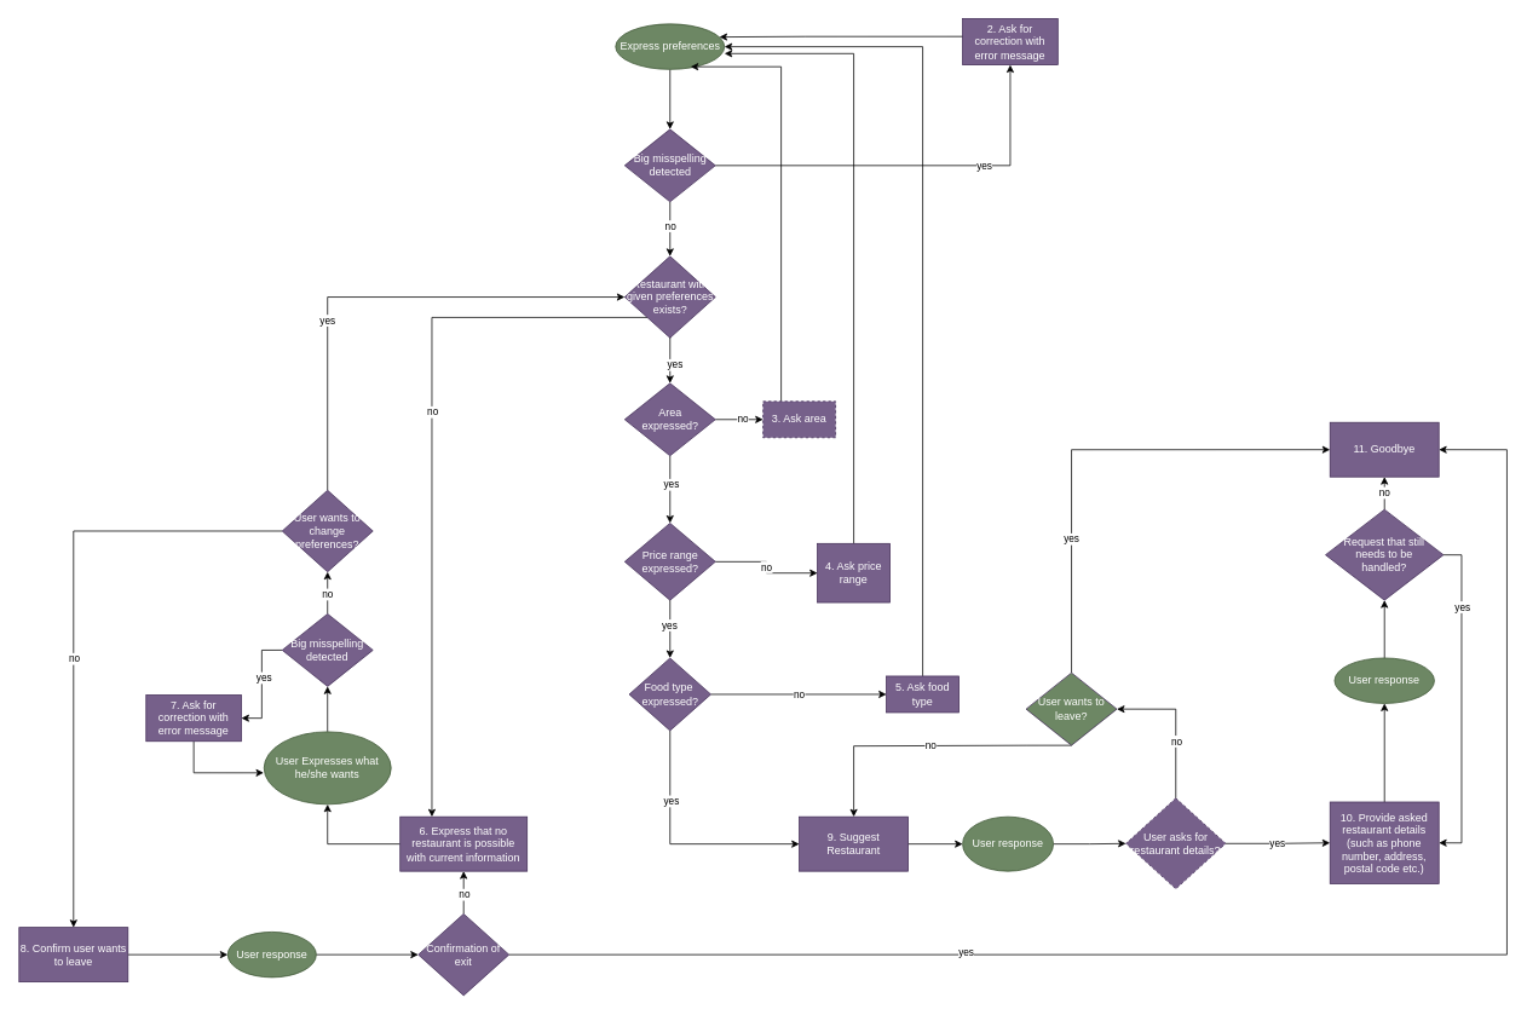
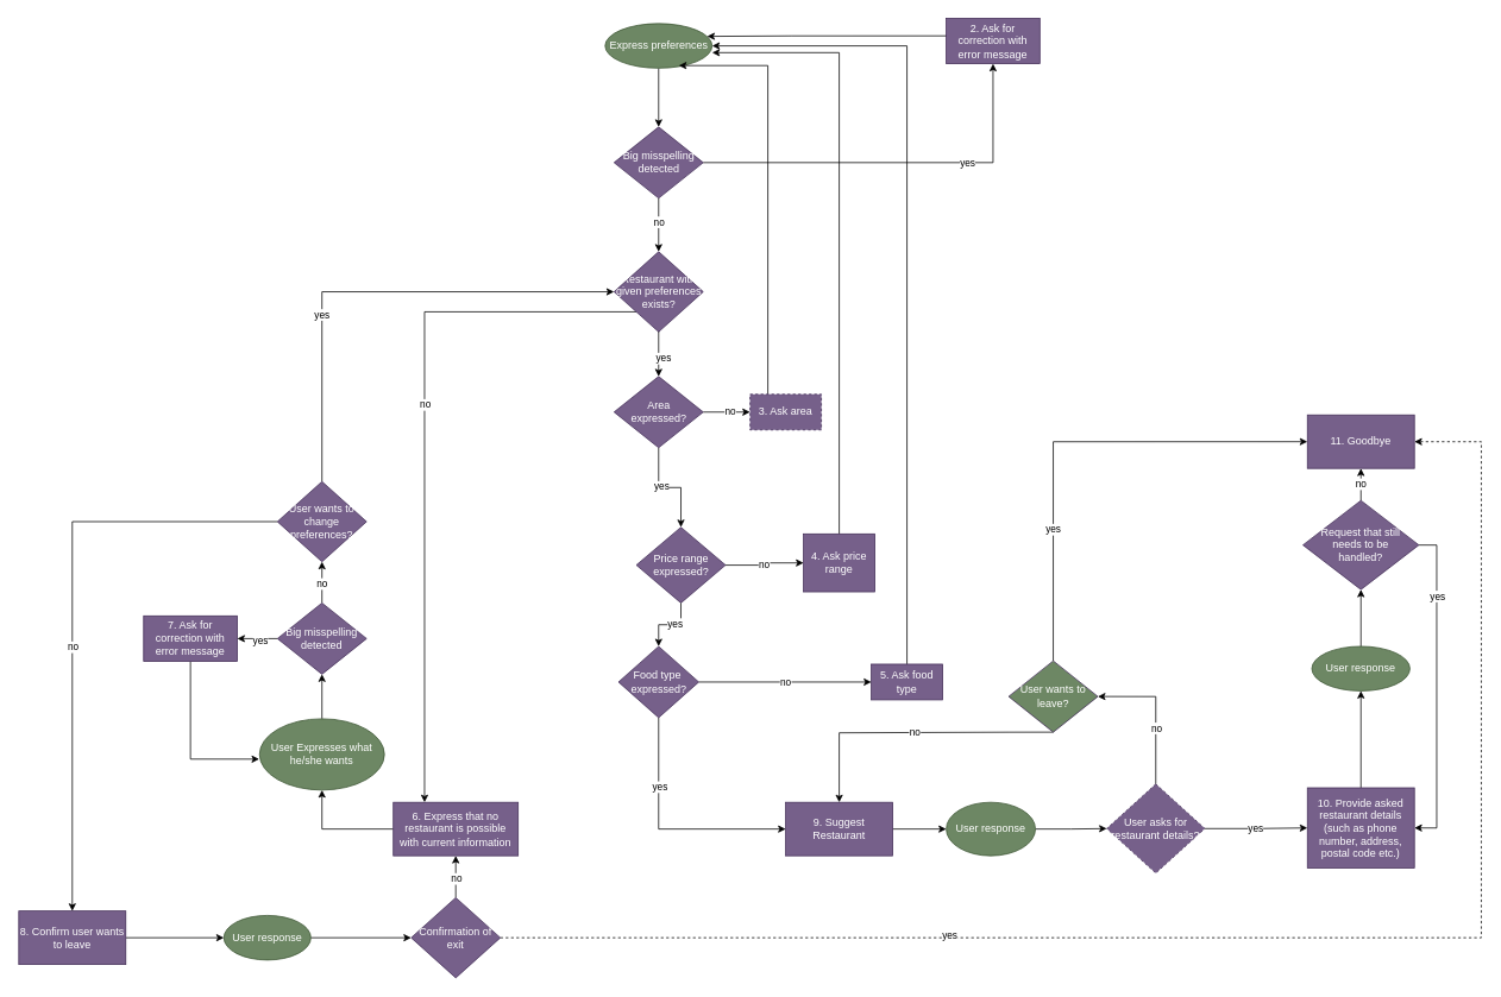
  <mxCell id="0" />
  <mxCell id="1" parent="0" />
  <mxCell id="2" style="edgeStyle=orthogonalEdgeStyle;rounded=0;orthogonalLoop=1;jettySize=auto;html=1;" parent="1" source="3" target="24" edge="1"><mxGeometry relative="1" as="geometry" /></mxCell>
  <mxCell id="3" value="9. Suggest&lt;br&gt;Restaurant" style="rounded=0;whiteSpace=wrap;html=1;fillColor=#76608a;fontColor=#ffffff;strokeColor=#432D57;" parent="1" vertex="1"><mxGeometry x="880" y="900" width="120" height="60" as="geometry" /></mxCell>
  <mxCell id="4" style="edgeStyle=orthogonalEdgeStyle;rounded=0;orthogonalLoop=1;jettySize=auto;html=1;exitX=0.5;exitY=1;exitDx=0;exitDy=0;entryX=0.5;entryY=0;entryDx=0;entryDy=0;" parent="1" source="5" target="68" edge="1"><mxGeometry relative="1" as="geometry" /></mxCell>
  <mxCell id="5" value="Express preferences" style="ellipse;whiteSpace=wrap;html=1;fillColor=#6d8764;fontColor=#ffffff;strokeColor=#3A5431;" parent="1" vertex="1"><mxGeometry x="677.5" y="26" width="120" height="50" as="geometry" /></mxCell>
  <mxCell id="6" style="edgeStyle=orthogonalEdgeStyle;rounded=0;orthogonalLoop=1;jettySize=auto;html=1;exitX=0.5;exitY=1;exitDx=0;exitDy=0;entryX=0.5;entryY=0;entryDx=0;entryDy=0;" parent="1" source="10" target="12" edge="1"><mxGeometry relative="1" as="geometry"><mxPoint x="737.5" y="454" as="targetPoint" /></mxGeometry></mxCell>
  <mxCell id="7" value="yes" style="edgeLabel;html=1;align=center;verticalAlign=middle;resizable=0;points=[];" parent="6" vertex="1" connectable="0"><mxGeometry x="-0.163" y="1" relative="1" as="geometry"><mxPoint as="offset" /></mxGeometry></mxCell>
  <mxCell id="8" style="edgeStyle=orthogonalEdgeStyle;rounded=0;orthogonalLoop=1;jettySize=auto;html=1;exitX=1;exitY=0.5;exitDx=0;exitDy=0;entryX=0;entryY=0.5;entryDx=0;entryDy=0;" parent="1" source="10" target="18" edge="1"><mxGeometry relative="1" as="geometry" /></mxCell>
  <mxCell id="9" value="no" style="edgeLabel;html=1;align=center;verticalAlign=middle;resizable=0;points=[];" parent="8" vertex="1" connectable="0"><mxGeometry x="0.092" y="1" relative="1" as="geometry"><mxPoint x="1" as="offset" /></mxGeometry></mxCell>
  <mxCell id="10" value="Area&lt;br&gt;expressed?" style="rhombus;whiteSpace=wrap;html=1;fillColor=#76608a;fontColor=#ffffff;strokeColor=#432D57;" parent="1" vertex="1"><mxGeometry x="687.5" y="422" width="100" height="80" as="geometry" /></mxCell>
  <mxCell id="11" value="no" style="edgeStyle=orthogonalEdgeStyle;rounded=0;orthogonalLoop=1;jettySize=auto;html=1;" parent="1" source="12" target="20" edge="1"><mxGeometry relative="1" as="geometry" /></mxCell>
- <mxCell id="12" value="Price range&lt;br&gt;expressed?" style="rhombus;whiteSpace=wrap;html=1;fillColor=#76608a;fontColor=#ffffff;strokeColor=#432D57;" parent="1" vertex="1"><mxGeometry x="687.5" y="576.25" width="100" height="85" as="geometry" /></mxCell>
+ <mxCell id="12" value="Price range&lt;br&gt;expressed?" style="rhombus;whiteSpace=wrap;html=1;fillColor=#76608a;fontColor=#ffffff;strokeColor=#432D57;" parent="1" vertex="1"><mxGeometry x="712.5" y="591.25" width="100" height="85" as="geometry" /></mxCell>
  <mxCell id="13" value="no" style="edgeStyle=orthogonalEdgeStyle;rounded=0;orthogonalLoop=1;jettySize=auto;html=1;" parent="1" source="16" target="22" edge="1"><mxGeometry relative="1" as="geometry" /></mxCell>
  <mxCell id="14" style="edgeStyle=orthogonalEdgeStyle;rounded=0;orthogonalLoop=1;jettySize=auto;html=1;exitX=0.5;exitY=1;exitDx=0;exitDy=0;entryX=0;entryY=0.5;entryDx=0;entryDy=0;" parent="1" source="16" target="3" edge="1"><mxGeometry relative="1" as="geometry" /></mxCell>
  <mxCell id="15" value="yes" style="edgeLabel;html=1;align=center;verticalAlign=middle;resizable=0;points=[];" parent="14" vertex="1" connectable="0"><mxGeometry x="-0.423" y="1" relative="1" as="geometry"><mxPoint as="offset" /></mxGeometry></mxCell>
  <mxCell id="16" value="Food type&amp;nbsp;&lt;br&gt;expressed?" style="rhombus;whiteSpace=wrap;html=1;fillColor=#76608a;fontColor=#ffffff;strokeColor=#432D57;" parent="1" vertex="1"><mxGeometry x="692.5" y="725" width="90" height="80" as="geometry" /></mxCell>
  <mxCell id="17" style="edgeStyle=orthogonalEdgeStyle;rounded=0;orthogonalLoop=1;jettySize=auto;html=1;exitX=0.25;exitY=0;exitDx=0;exitDy=0;entryX=0.689;entryY=0.942;entryDx=0;entryDy=0;entryPerimeter=0;" parent="1" source="18" target="5" edge="1"><mxGeometry relative="1" as="geometry"><Array as="points"><mxPoint x="860" y="73" /></Array></mxGeometry></mxCell>
  <mxCell id="18" value="3. Ask area" style="rounded=0;whiteSpace=wrap;html=1;fillColor=#76608a;fontColor=#ffffff;strokeColor=#432D57;dashed=1;" parent="1" vertex="1"><mxGeometry x="840" y="442" width="80" height="40" as="geometry" /></mxCell>
  <mxCell id="19" style="edgeStyle=orthogonalEdgeStyle;rounded=0;orthogonalLoop=1;jettySize=auto;html=1;exitX=0.5;exitY=0;exitDx=0;exitDy=0;entryX=1;entryY=0.652;entryDx=0;entryDy=0;entryPerimeter=0;" parent="1" source="20" target="5" edge="1"><mxGeometry relative="1" as="geometry"><mxPoint x="940" y="122" as="targetPoint" /></mxGeometry></mxCell>
  <mxCell id="20" value="4. Ask price range" style="rounded=0;whiteSpace=wrap;html=1;fillColor=#76608a;fontColor=#ffffff;strokeColor=#432D57;" parent="1" vertex="1"><mxGeometry x="900" y="598.75" width="80" height="65" as="geometry" /></mxCell>
  <mxCell id="21" style="edgeStyle=orthogonalEdgeStyle;rounded=0;orthogonalLoop=1;jettySize=auto;html=1;exitX=0.5;exitY=0;exitDx=0;exitDy=0;entryX=1;entryY=0.5;entryDx=0;entryDy=0;" parent="1" source="22" target="5" edge="1"><mxGeometry relative="1" as="geometry" /></mxCell>
  <mxCell id="22" value="5. Ask food type" style="rounded=0;whiteSpace=wrap;html=1;fillColor=#76608a;fontColor=#ffffff;strokeColor=#432D57;" parent="1" vertex="1"><mxGeometry x="976" y="745" width="80" height="40" as="geometry" /></mxCell>
  <mxCell id="23" style="edgeStyle=orthogonalEdgeStyle;rounded=0;orthogonalLoop=1;jettySize=auto;html=1;exitX=1;exitY=0.5;exitDx=0;exitDy=0;entryX=0;entryY=0.5;entryDx=0;entryDy=0;" parent="1" source="24" target="28" edge="1"><mxGeometry relative="1" as="geometry" /></mxCell>
  <mxCell id="24" value="User response" style="ellipse;whiteSpace=wrap;html=1;fillColor=#6d8764;fontColor=#ffffff;strokeColor=#3A5431;" parent="1" vertex="1"><mxGeometry x="1060" y="900" width="100" height="60" as="geometry" /></mxCell>
  <mxCell id="25" value="yes" style="edgeStyle=orthogonalEdgeStyle;rounded=0;orthogonalLoop=1;jettySize=auto;html=1;entryX=0;entryY=0.5;entryDx=0;entryDy=0;" parent="1" source="28" target="35" edge="1"><mxGeometry relative="1" as="geometry" /></mxCell>
  <mxCell id="26" style="edgeStyle=orthogonalEdgeStyle;rounded=0;orthogonalLoop=1;jettySize=auto;html=1;exitX=0.5;exitY=0;exitDx=0;exitDy=0;entryX=1;entryY=0.5;entryDx=0;entryDy=0;" parent="1" source="28" target="82" edge="1"><mxGeometry relative="1" as="geometry" /></mxCell>
  <mxCell id="27" value="no" style="edgeLabel;html=1;align=center;verticalAlign=middle;resizable=0;points=[];" parent="26" vertex="1" connectable="0"><mxGeometry x="-0.229" relative="1" as="geometry"><mxPoint as="offset" /></mxGeometry></mxCell>
  <mxCell id="28" value="User asks for restaurant details?" style="rhombus;whiteSpace=wrap;html=1;fillColor=#76608a;fontColor=#ffffff;strokeColor=#432D57;dashed=1;" parent="1" vertex="1"><mxGeometry x="1240" y="879.5" width="110" height="100" as="geometry" /></mxCell>
  <mxCell id="29" value="" style="edgeStyle=orthogonalEdgeStyle;rounded=0;orthogonalLoop=1;jettySize=auto;html=1;" parent="1" source="30" target="32" edge="1"><mxGeometry relative="1" as="geometry" /></mxCell>
  <mxCell id="30" value="6. Express that no restaurant is possible with current information" style="rounded=0;whiteSpace=wrap;html=1;fillColor=#76608a;fontColor=#ffffff;strokeColor=#432D57;" parent="1" vertex="1"><mxGeometry x="440" y="900" width="140" height="60" as="geometry" /></mxCell>
  <mxCell id="31" style="edgeStyle=orthogonalEdgeStyle;rounded=0;orthogonalLoop=1;jettySize=auto;html=1;exitX=0.5;exitY=0;exitDx=0;exitDy=0;entryX=0.5;entryY=1;entryDx=0;entryDy=0;" parent="1" source="32" target="75" edge="1"><mxGeometry relative="1" as="geometry" /></mxCell>
  <mxCell id="32" value="User Expresses what he/she wants" style="ellipse;whiteSpace=wrap;html=1;fillColor=#6d8764;fontColor=#ffffff;strokeColor=#3A5431;" parent="1" vertex="1"><mxGeometry x="290" y="806.25" width="140" height="80" as="geometry" /></mxCell>
  <mxCell id="33" value="11. Goodbye" style="rounded=0;whiteSpace=wrap;html=1;fillColor=#76608a;fontColor=#ffffff;strokeColor=#432D57;" parent="1" vertex="1"><mxGeometry x="1465" y="465.25" width="120" height="60" as="geometry" /></mxCell>
  <mxCell id="34" value="" style="edgeStyle=orthogonalEdgeStyle;rounded=0;orthogonalLoop=1;jettySize=auto;html=1;" parent="1" source="35" target="37" edge="1"><mxGeometry relative="1" as="geometry" /></mxCell>
  <mxCell id="35" value="10. Provide asked restaurant details (such as phone number, address, postal code etc.)" style="rounded=0;whiteSpace=wrap;html=1;fillColor=#76608a;fontColor=#ffffff;strokeColor=#432D57;" parent="1" vertex="1"><mxGeometry x="1465" y="883.75" width="120" height="90" as="geometry" /></mxCell>
  <mxCell id="36" style="edgeStyle=orthogonalEdgeStyle;rounded=0;orthogonalLoop=1;jettySize=auto;html=1;exitX=0.5;exitY=0;exitDx=0;exitDy=0;entryX=0.5;entryY=1;entryDx=0;entryDy=0;" parent="1" source="37" target="41" edge="1"><mxGeometry relative="1" as="geometry"><mxPoint x="1525" y="770.75" as="targetPoint" /></mxGeometry></mxCell>
  <mxCell id="37" value="User response" style="ellipse;whiteSpace=wrap;html=1;fillColor=#6d8764;fontColor=#ffffff;strokeColor=#3A5431;" parent="1" vertex="1"><mxGeometry x="1470" y="725" width="110" height="50" as="geometry" /></mxCell>
  <mxCell id="38" value="no" style="edgeStyle=orthogonalEdgeStyle;rounded=0;orthogonalLoop=1;jettySize=auto;html=1;" parent="1" source="41" target="33" edge="1"><mxGeometry relative="1" as="geometry" /></mxCell>
  <mxCell id="39" style="edgeStyle=orthogonalEdgeStyle;rounded=0;orthogonalLoop=1;jettySize=auto;html=1;exitX=1;exitY=0.5;exitDx=0;exitDy=0;entryX=1;entryY=0.5;entryDx=0;entryDy=0;" parent="1" source="41" target="35" edge="1"><mxGeometry relative="1" as="geometry" /></mxCell>
  <mxCell id="40" value="yes" style="edgeLabel;html=1;align=center;verticalAlign=middle;resizable=0;points=[];" parent="39" vertex="1" connectable="0"><mxGeometry x="-0.577" relative="1" as="geometry"><mxPoint as="offset" /></mxGeometry></mxCell>
  <mxCell id="41" value="Request that still &lt;br&gt;needs to be &lt;br&gt;handled?" style="rhombus;whiteSpace=wrap;html=1;fillColor=#76608a;fontColor=#ffffff;strokeColor=#432D57;" parent="1" vertex="1"><mxGeometry x="1460" y="561.25" width="130" height="100" as="geometry" /></mxCell>
  <mxCell id="42" style="edgeStyle=orthogonalEdgeStyle;rounded=0;orthogonalLoop=1;jettySize=auto;html=1;" parent="1" source="12" target="16" edge="1"><mxGeometry relative="1" as="geometry"><mxPoint x="730" y="552" as="sourcePoint" /><mxPoint x="739" y="695" as="targetPoint" /><Array as="points" /></mxGeometry></mxCell>
  <mxCell id="43" value="yes" style="edgeLabel;html=1;align=center;verticalAlign=middle;resizable=0;points=[];" parent="42" vertex="1" connectable="0"><mxGeometry x="-0.156" y="-1" relative="1" as="geometry"><mxPoint as="offset" /></mxGeometry></mxCell>
  <mxCell id="44" style="edgeStyle=orthogonalEdgeStyle;rounded=0;orthogonalLoop=1;jettySize=auto;html=1;exitX=0.5;exitY=0;exitDx=0;exitDy=0;entryX=0;entryY=0.5;entryDx=0;entryDy=0;" parent="1" source="48" target="54" edge="1"><mxGeometry relative="1" as="geometry" /></mxCell>
  <mxCell id="45" value="yes" style="edgeLabel;html=1;align=center;verticalAlign=middle;resizable=0;points=[];" parent="44" vertex="1" connectable="0"><mxGeometry x="-0.301" y="1" relative="1" as="geometry"><mxPoint y="1" as="offset" /></mxGeometry></mxCell>
  <mxCell id="46" style="edgeStyle=orthogonalEdgeStyle;rounded=0;orthogonalLoop=1;jettySize=auto;html=1;exitX=0;exitY=0.5;exitDx=0;exitDy=0;entryX=0.5;entryY=0;entryDx=0;entryDy=0;" parent="1" source="48" target="61" edge="1"><mxGeometry relative="1" as="geometry" /></mxCell>
  <mxCell id="47" value="no" style="edgeLabel;html=1;align=center;verticalAlign=middle;resizable=0;points=[];" parent="46" vertex="1" connectable="0"><mxGeometry x="0.108" relative="1" as="geometry"><mxPoint as="offset" /></mxGeometry></mxCell>
  <mxCell id="48" value="User wants to change preferences?" style="rhombus;whiteSpace=wrap;html=1;fillColor=#76608a;strokeColor=#432D57;fontColor=#ffffff;" parent="1" vertex="1"><mxGeometry x="310" y="540" width="100" height="90" as="geometry" /></mxCell>
  <mxCell id="49" style="edgeStyle=orthogonalEdgeStyle;rounded=0;orthogonalLoop=1;jettySize=auto;html=1;exitX=0.5;exitY=1;exitDx=0;exitDy=0;entryX=0.5;entryY=0;entryDx=0;entryDy=0;" parent="1" source="54" target="10" edge="1"><mxGeometry relative="1" as="geometry"><Array as="points"><mxPoint x="738" y="302" /><mxPoint x="738" y="302" /></Array></mxGeometry></mxCell>
  <mxCell id="50" value="yes" style="edgeLabel;html=1;align=center;verticalAlign=middle;resizable=0;points=[];" parent="49" vertex="1" connectable="0"><mxGeometry x="-0.372" y="1" relative="1" as="geometry"><mxPoint as="offset" /></mxGeometry></mxCell>
  <mxCell id="51" value="yes" style="edgeLabel;html=1;align=center;verticalAlign=middle;resizable=0;points=[];" parent="49" vertex="1" connectable="0"><mxGeometry x="0.765" y="5" relative="1" as="geometry"><mxPoint y="1" as="offset" /></mxGeometry></mxCell>
  <mxCell id="52" style="edgeStyle=orthogonalEdgeStyle;rounded=0;orthogonalLoop=1;jettySize=auto;html=1;exitX=0;exitY=1;exitDx=0;exitDy=0;entryX=0.25;entryY=0;entryDx=0;entryDy=0;" parent="1" source="54" target="30" edge="1"><mxGeometry relative="1" as="geometry" /></mxCell>
  <mxCell id="53" value="no" style="edgeLabel;html=1;align=center;verticalAlign=middle;resizable=0;points=[];" parent="52" vertex="1" connectable="0"><mxGeometry x="-0.137" relative="1" as="geometry"><mxPoint y="1" as="offset" /></mxGeometry></mxCell>
  <mxCell id="54" value="Restaurant with given preferences exists?" style="rhombus;whiteSpace=wrap;html=1;fillColor=#76608a;fontColor=#ffffff;strokeColor=#432D57;" parent="1" vertex="1"><mxGeometry x="687.5" y="282" width="100" height="90" as="geometry" /></mxCell>
  <mxCell id="55" style="edgeStyle=orthogonalEdgeStyle;rounded=0;orthogonalLoop=1;jettySize=auto;html=1;exitX=0.5;exitY=0;exitDx=0;exitDy=0;" parent="1" source="59" target="30" edge="1"><mxGeometry relative="1" as="geometry" /></mxCell>
  <mxCell id="56" value="no" style="edgeLabel;html=1;align=center;verticalAlign=middle;resizable=0;points=[];" parent="55" vertex="1" connectable="0"><mxGeometry x="-0.062" relative="1" as="geometry"><mxPoint as="offset" /></mxGeometry></mxCell>
- <mxCell id="57" style="edgeStyle=orthogonalEdgeStyle;rounded=0;orthogonalLoop=1;jettySize=auto;html=1;exitX=1;exitY=0.5;exitDx=0;exitDy=0;entryX=1;entryY=0.5;entryDx=0;entryDy=0;" parent="1" source="59" target="33" edge="1"><mxGeometry relative="1" as="geometry"><Array as="points"><mxPoint x="1660" y="1052" /><mxPoint x="1660" y="496" /></Array></mxGeometry></mxCell>
+ <mxCell id="57" style="edgeStyle=orthogonalEdgeStyle;rounded=0;orthogonalLoop=1;jettySize=auto;html=1;exitX=1;exitY=0.5;exitDx=0;exitDy=0;entryX=1;entryY=0.5;entryDx=0;entryDy=0;dashed=1;" parent="1" source="59" target="33" edge="1"><mxGeometry relative="1" as="geometry"><Array as="points"><mxPoint x="1660" y="1052" /><mxPoint x="1660" y="496" /></Array></mxGeometry></mxCell>
  <mxCell id="58" value="yes" style="edgeLabel;html=1;align=center;verticalAlign=middle;resizable=0;points=[];" parent="57" vertex="1" connectable="0"><mxGeometry x="-0.419" y="4" relative="1" as="geometry"><mxPoint as="offset" /></mxGeometry></mxCell>
  <mxCell id="59" value="Confirmation of exit" style="rhombus;whiteSpace=wrap;html=1;fillColor=#76608a;fontColor=#ffffff;strokeColor=#432D57;" parent="1" vertex="1"><mxGeometry x="460" y="1007" width="100" height="90" as="geometry" /></mxCell>
  <mxCell id="60" style="edgeStyle=orthogonalEdgeStyle;rounded=0;orthogonalLoop=1;jettySize=auto;html=1;exitX=1;exitY=0.5;exitDx=0;exitDy=0;" parent="1" source="61" target="63" edge="1"><mxGeometry relative="1" as="geometry" /></mxCell>
  <mxCell id="61" value="8. Confirm user wants to leave" style="rounded=0;whiteSpace=wrap;html=1;fillColor=#76608a;fontColor=#ffffff;strokeColor=#432D57;" parent="1" vertex="1"><mxGeometry x="20" y="1022" width="120" height="60" as="geometry" /></mxCell>
  <mxCell id="62" style="edgeStyle=orthogonalEdgeStyle;rounded=0;orthogonalLoop=1;jettySize=auto;html=1;exitX=1;exitY=0.5;exitDx=0;exitDy=0;entryX=0;entryY=0.5;entryDx=0;entryDy=0;" parent="1" source="63" target="59" edge="1"><mxGeometry relative="1" as="geometry"><mxPoint x="315" y="1052" as="targetPoint" /></mxGeometry></mxCell>
  <mxCell id="63" value="User response" style="ellipse;whiteSpace=wrap;html=1;fillColor=#6d8764;fontColor=#ffffff;strokeColor=#3A5431;" parent="1" vertex="1"><mxGeometry x="250" y="1027" width="97.5" height="50" as="geometry" /></mxCell>
  <mxCell id="64" style="edgeStyle=orthogonalEdgeStyle;rounded=0;orthogonalLoop=1;jettySize=auto;html=1;exitX=0.5;exitY=1;exitDx=0;exitDy=0;entryX=0.5;entryY=0;entryDx=0;entryDy=0;" parent="1" source="68" target="54" edge="1"><mxGeometry relative="1" as="geometry" /></mxCell>
  <mxCell id="65" value="no" style="edgeLabel;html=1;align=center;verticalAlign=middle;resizable=0;points=[];" parent="64" vertex="1" connectable="0"><mxGeometry x="-0.143" relative="1" as="geometry"><mxPoint as="offset" /></mxGeometry></mxCell>
  <mxCell id="66" style="edgeStyle=orthogonalEdgeStyle;rounded=0;orthogonalLoop=1;jettySize=auto;html=1;exitX=1;exitY=0.5;exitDx=0;exitDy=0;entryX=0.5;entryY=1;entryDx=0;entryDy=0;" parent="1" source="68" target="70" edge="1"><mxGeometry relative="1" as="geometry" /></mxCell>
  <mxCell id="67" value="yes" style="edgeLabel;html=1;align=center;verticalAlign=middle;resizable=0;points=[];" parent="66" vertex="1" connectable="0"><mxGeometry x="0.358" relative="1" as="geometry"><mxPoint as="offset" /></mxGeometry></mxCell>
  <mxCell id="68" value="Big misspelling detected" style="rhombus;whiteSpace=wrap;html=1;fillColor=#76608a;fontColor=#ffffff;strokeColor=#432D57;" parent="1" vertex="1"><mxGeometry x="687.5" y="142" width="100" height="80" as="geometry" /></mxCell>
  <mxCell id="69" style="edgeStyle=orthogonalEdgeStyle;rounded=0;orthogonalLoop=1;jettySize=auto;html=1;exitX=0;exitY=0.25;exitDx=0;exitDy=0;entryX=1;entryY=0;entryDx=0;entryDy=0;" parent="1" edge="1"><mxGeometry relative="1" as="geometry"><mxPoint x="1072" y="39.75" as="sourcePoint" /><mxPoint x="791.926" y="40.322" as="targetPoint" /><Array as="points"><mxPoint x="887" y="40" /></Array></mxGeometry></mxCell>
  <mxCell id="70" value="2. Ask for correction with error message" style="rounded=0;whiteSpace=wrap;html=1;fillColor=#76608a;strokeColor=#432D57;fontColor=#ffffff;" parent="1" vertex="1"><mxGeometry x="1060" y="20" width="105" height="51" as="geometry" /></mxCell>
  <mxCell id="71" style="edgeStyle=orthogonalEdgeStyle;rounded=0;orthogonalLoop=1;jettySize=auto;html=1;exitX=0.5;exitY=0;exitDx=0;exitDy=0;entryX=0.5;entryY=1;entryDx=0;entryDy=0;" parent="1" source="75" target="48" edge="1"><mxGeometry relative="1" as="geometry" /></mxCell>
  <mxCell id="72" value="no" style="edgeLabel;html=1;align=center;verticalAlign=middle;resizable=0;points=[];" parent="71" vertex="1" connectable="0"><mxGeometry x="-0.048" y="1" relative="1" as="geometry"><mxPoint as="offset" /></mxGeometry></mxCell>
  <mxCell id="73" style="edgeStyle=orthogonalEdgeStyle;rounded=0;orthogonalLoop=1;jettySize=auto;html=1;exitX=0;exitY=0.5;exitDx=0;exitDy=0;entryX=1;entryY=0.5;entryDx=0;entryDy=0;" parent="1" source="75" target="77" edge="1"><mxGeometry relative="1" as="geometry" /></mxCell>
  <mxCell id="74" value="yes" style="edgeLabel;html=1;align=center;verticalAlign=middle;resizable=0;points=[];" parent="73" vertex="1" connectable="0"><mxGeometry x="-0.122" y="2" relative="1" as="geometry"><mxPoint as="offset" /></mxGeometry></mxCell>
  <mxCell id="75" value="Big misspelling detected" style="rhombus;whiteSpace=wrap;html=1;fillColor=#76608a;fontColor=#ffffff;strokeColor=#432D57;" parent="1" vertex="1"><mxGeometry x="310" y="676.25" width="100" height="80" as="geometry" /></mxCell>
  <mxCell id="76" style="edgeStyle=orthogonalEdgeStyle;rounded=0;orthogonalLoop=1;jettySize=auto;html=1;exitX=0.5;exitY=1;exitDx=0;exitDy=0;entryX=-0.003;entryY=0.566;entryDx=0;entryDy=0;entryPerimeter=0;" parent="1" source="77" target="32" edge="1"><mxGeometry relative="1" as="geometry" /></mxCell>
- <mxCell id="77" value="7. Ask for correction with error message" style="rounded=0;whiteSpace=wrap;html=1;fillColor=#76608a;strokeColor=#432D57;fontColor=#ffffff;" parent="1" vertex="1"><mxGeometry x="160" y="765.75" width="105" height="51" as="geometry" /></mxCell>
+ <mxCell id="77" value="7. Ask for correction with error message" style="rounded=0;whiteSpace=wrap;html=1;fillColor=#76608a;strokeColor=#432D57;fontColor=#ffffff;" parent="1" vertex="1"><mxGeometry x="160" y="690.75" width="105" height="51" as="geometry" /></mxCell>
  <mxCell id="78" style="edgeStyle=orthogonalEdgeStyle;rounded=0;orthogonalLoop=1;jettySize=auto;html=1;exitX=0.5;exitY=0;exitDx=0;exitDy=0;entryX=0;entryY=0.5;entryDx=0;entryDy=0;" parent="1" source="82" target="33" edge="1"><mxGeometry relative="1" as="geometry" /></mxCell>
  <mxCell id="79" value="yes" style="edgeLabel;html=1;align=center;verticalAlign=middle;resizable=0;points=[];" parent="78" vertex="1" connectable="0"><mxGeometry x="-0.443" y="1" relative="1" as="geometry"><mxPoint as="offset" /></mxGeometry></mxCell>
  <mxCell id="80" style="edgeStyle=orthogonalEdgeStyle;rounded=0;orthogonalLoop=1;jettySize=auto;html=1;exitX=0.5;exitY=1;exitDx=0;exitDy=0;entryX=0.5;entryY=0;entryDx=0;entryDy=0;" parent="1" source="82" target="3" edge="1"><mxGeometry relative="1" as="geometry"><Array as="points"><mxPoint x="1130" y="821" /><mxPoint x="940" y="822" /></Array></mxGeometry></mxCell>
  <mxCell id="81" value="no" style="edgeLabel;html=1;align=center;verticalAlign=middle;resizable=0;points=[];" parent="80" vertex="1" connectable="0"><mxGeometry x="-0.022" relative="1" as="geometry"><mxPoint as="offset" /></mxGeometry></mxCell>
  <mxCell id="82" value="User wants to leave?" style="rhombus;whiteSpace=wrap;html=1;fillColor=#6d8764;fontColor=#ffffff;strokeColor=#432D57;" parent="1" vertex="1"><mxGeometry x="1130" y="741.25" width="100" height="80" as="geometry" /></mxCell>
